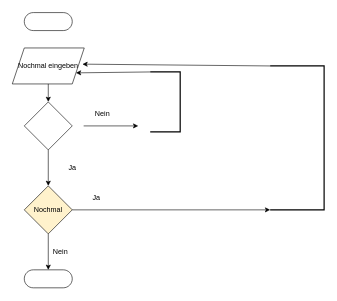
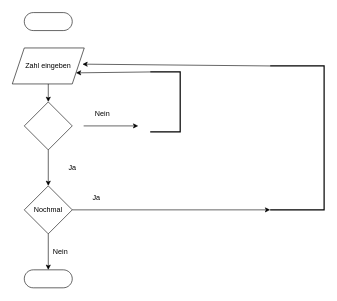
  <mxCell id="0" />
  <mxCell id="1" parent="0" />
  <mxCell id="2" value="" style="rhombus;whiteSpace=wrap;html=1;" parent="1" vertex="1"><mxGeometry x="40" y="169" width="80" height="80" as="geometry" /></mxCell>
  <mxCell id="3" value="" style="html=1;dashed=0;whitespace=wrap;shape=mxgraph.dfd.start" parent="1" vertex="1"><mxGeometry x="40" y="449" width="80" height="30" as="geometry" /></mxCell>
  <mxCell id="4" value="" style="html=1;dashed=0;whitespace=wrap;shape=mxgraph.dfd.start" parent="1" vertex="1"><mxGeometry x="40" y="20" width="80" height="30" as="geometry" /></mxCell>
  <mxCell id="5" value="" style="endArrow=classic;html=1;" parent="1" edge="1"><mxGeometry width="50" height="50" relative="1" as="geometry"><mxPoint x="139" y="209" as="sourcePoint" /><mxPoint x="230" y="209" as="targetPoint" /></mxGeometry></mxCell>
- <mxCell id="6" value="Nochmal eingeben" style="shape=parallelogram;perimeter=parallelogramPerimeter;whiteSpace=wrap;html=1;fixedSize=1;" parent="1" vertex="1"><mxGeometry x="20" y="79" width="120" height="60" as="geometry" /></mxCell>
+ <mxCell id="6" value="Zahl eingeben" style="shape=parallelogram;perimeter=parallelogramPerimeter;whiteSpace=wrap;html=1;fixedSize=1;" parent="1" vertex="1"><mxGeometry x="20" y="79" width="120" height="60" as="geometry" /></mxCell>
  <mxCell id="7" value="" style="endArrow=classic;html=1;entryX=0.5;entryY=0;entryDx=0;entryDy=0;" parent="1" target="2" edge="1"><mxGeometry width="50" height="50" relative="1" as="geometry"><mxPoint x="80" y="139" as="sourcePoint" /><mxPoint x="80" y="159" as="targetPoint" /></mxGeometry></mxCell>
  <mxCell id="8" value="Nein" style="text;html=1;align=center;verticalAlign=middle;resizable=0;points=[];autosize=1;" parent="1" vertex="1"><mxGeometry x="150" y="179" width="40" height="20" as="geometry" /></mxCell>
  <mxCell id="9" value="" style="endArrow=classic;html=1;exitX=0.5;exitY=1;exitDx=0;exitDy=0;" parent="1" source="2" edge="1"><mxGeometry width="50" height="50" relative="1" as="geometry"><mxPoint x="70" y="269" as="sourcePoint" /><mxPoint x="80" y="309" as="targetPoint" /><Array as="points" /></mxGeometry></mxCell>
  <mxCell id="10" value="" style="strokeWidth=2;html=1;shape=mxgraph.flowchart.annotation_1;align=left;pointerEvents=1;rotation=-180;" parent="1" vertex="1"><mxGeometry x="250" y="119" width="50" height="100" as="geometry" /></mxCell>
  <mxCell id="11" value="" style="endArrow=classic;html=1;exitX=1;exitY=1;exitDx=0;exitDy=0;exitPerimeter=0;entryX=1;entryY=0.75;entryDx=0;entryDy=0;" parent="1" source="10" target="6" edge="1"><mxGeometry width="50" height="50" relative="1" as="geometry"><mxPoint x="140" y="349" as="sourcePoint" /><mxPoint x="190" y="299" as="targetPoint" /></mxGeometry></mxCell>
  <mxCell id="12" value="Ja" style="text;html=1;align=center;verticalAlign=middle;resizable=0;points=[];autosize=1;" parent="1" vertex="1"><mxGeometry x="105" y="269" width="30" height="20" as="geometry" /></mxCell>
- <mxCell id="13" value="Nochmal" style="rhombus;whiteSpace=wrap;html=1;fillColor=#fff2cc;" parent="1" vertex="1"><mxGeometry x="40" y="309" width="80" height="80" as="geometry" /></mxCell>
+ <mxCell id="13" value="Nochmal" style="rhombus;whiteSpace=wrap;html=1;" parent="1" vertex="1"><mxGeometry x="40" y="309" width="80" height="80" as="geometry" /></mxCell>
  <mxCell id="14" value="" style="endArrow=classic;html=1;exitX=1;exitY=0.5;exitDx=0;exitDy=0;entryX=1;entryY=0;entryDx=0;entryDy=0;entryPerimeter=0;" parent="1" source="13" target="15" edge="1"><mxGeometry width="50" height="50" relative="1" as="geometry"><mxPoint x="140" y="349" as="sourcePoint" /><mxPoint x="200" y="349" as="targetPoint" /></mxGeometry></mxCell>
  <mxCell id="15" value="" style="strokeWidth=2;html=1;shape=mxgraph.flowchart.annotation_1;align=left;pointerEvents=1;rotation=-180;" parent="1" vertex="1"><mxGeometry x="450" y="109" width="90" height="240" as="geometry" /></mxCell>
  <mxCell id="16" value="" style="endArrow=classic;html=1;exitX=1;exitY=1;exitDx=0;exitDy=0;exitPerimeter=0;entryX=0.975;entryY=0.45;entryDx=0;entryDy=0;entryPerimeter=0;" parent="1" source="15" target="6" edge="1"><mxGeometry width="50" height="50" relative="1" as="geometry"><mxPoint x="140" y="349" as="sourcePoint" /><mxPoint x="190" y="299" as="targetPoint" /></mxGeometry></mxCell>
  <mxCell id="17" value="" style="endArrow=classic;html=1;exitX=0.5;exitY=1;exitDx=0;exitDy=0;entryX=0.5;entryY=0.5;entryDx=0;entryDy=-15;entryPerimeter=0;" parent="1" source="13" target="3" edge="1"><mxGeometry width="50" height="50" relative="1" as="geometry"><mxPoint x="140" y="349" as="sourcePoint" /><mxPoint x="190" y="299" as="targetPoint" /></mxGeometry></mxCell>
  <mxCell id="18" value="Nein" style="text;html=1;align=center;verticalAlign=middle;resizable=0;points=[];autosize=1;" parent="1" vertex="1"><mxGeometry x="80" y="409" width="40" height="20" as="geometry" /></mxCell>
  <mxCell id="19" value="Ja" style="text;html=1;align=center;verticalAlign=middle;resizable=0;points=[];autosize=1;" parent="1" vertex="1"><mxGeometry x="145" y="319" width="30" height="20" as="geometry" /></mxCell>
